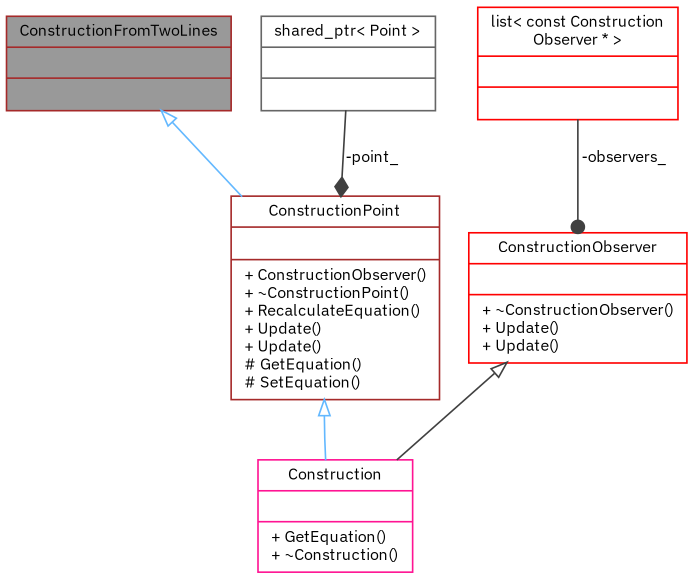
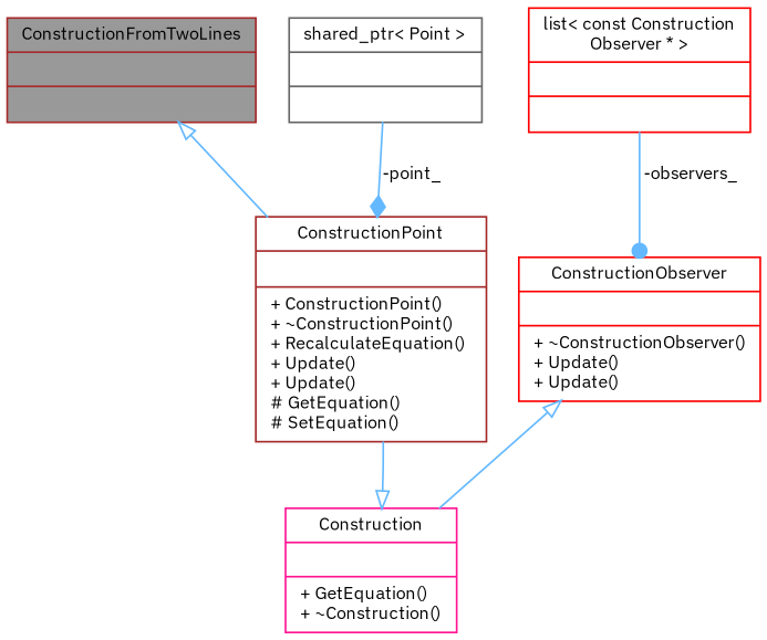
  digraph {
    fontname="IBM Plex Sans"
    node [color=brown fillcolor=white fontname="IBM Plex Sans" fontsize=10 shape=record style=filled]
    edge [arrowtail=onormal color=steelblue1 dir=back fontname="IBM Plex Sans" fontsize=10 labelfontname=Helvetica labelfontsize=10 style=solid]
    n1 [fillcolor=grey60 fontcolor=black height=0.2 label="{ConstructionFromTwoLines\n||}" width=0.4]
-   n2 [height=0.2 label="{ConstructionPoint\n||+ ConstructionObserver()\l+ ~ConstructionPoint()\l+ RecalculateEquation()\l+ Update()\l+ Update()\l# GetEquation()\l# SetEquation()\l}" width=0.4]
+   n2 [height=0.2 label="{ConstructionPoint\n||+ ConstructionPoint()\l+ ~ConstructionPoint()\l+ RecalculateEquation()\l+ Update()\l+ Update()\l# GetEquation()\l# SetEquation()\l}" width=0.4]
    n3 [color=deeppink height=0.2 label="{Construction\n||+ GetEquation()\l+ ~Construction()\l}" width=0.4]
    n4 [color=red height=0.2 label="{ConstructionObserver\n||+ ~ConstructionObserver()\l+ Update()\l+ Update()\l}" width=0.4]
    n5 [color=red height=0.2 label="{list\< const Construction\lObserver * \>\n||}" width=0.4]
    n6 [color=gray40 height=0.2 label="{shared_ptr\< Point \>\n||}" width=0.4]
    n1 -> n2
-   n2 -> n3
-   n4 -> n3 [color=grey25]
-   n5 -> n4 [arrowhead=dot color=grey25 label=" -observers_" arrowtail="" dir=""]
-   n6 -> n2 [arrowhead=diamond color=grey25 label=" -point_" arrowtail="" dir=""]
+   n3 -> n2
+   n4 -> n3
+   n5 -> n4 [arrowhead=dot label=" -observers_" arrowtail="" dir=""]
+   n6 -> n2 [arrowhead=diamond label=" -point_" arrowtail="" dir=""]
  }
